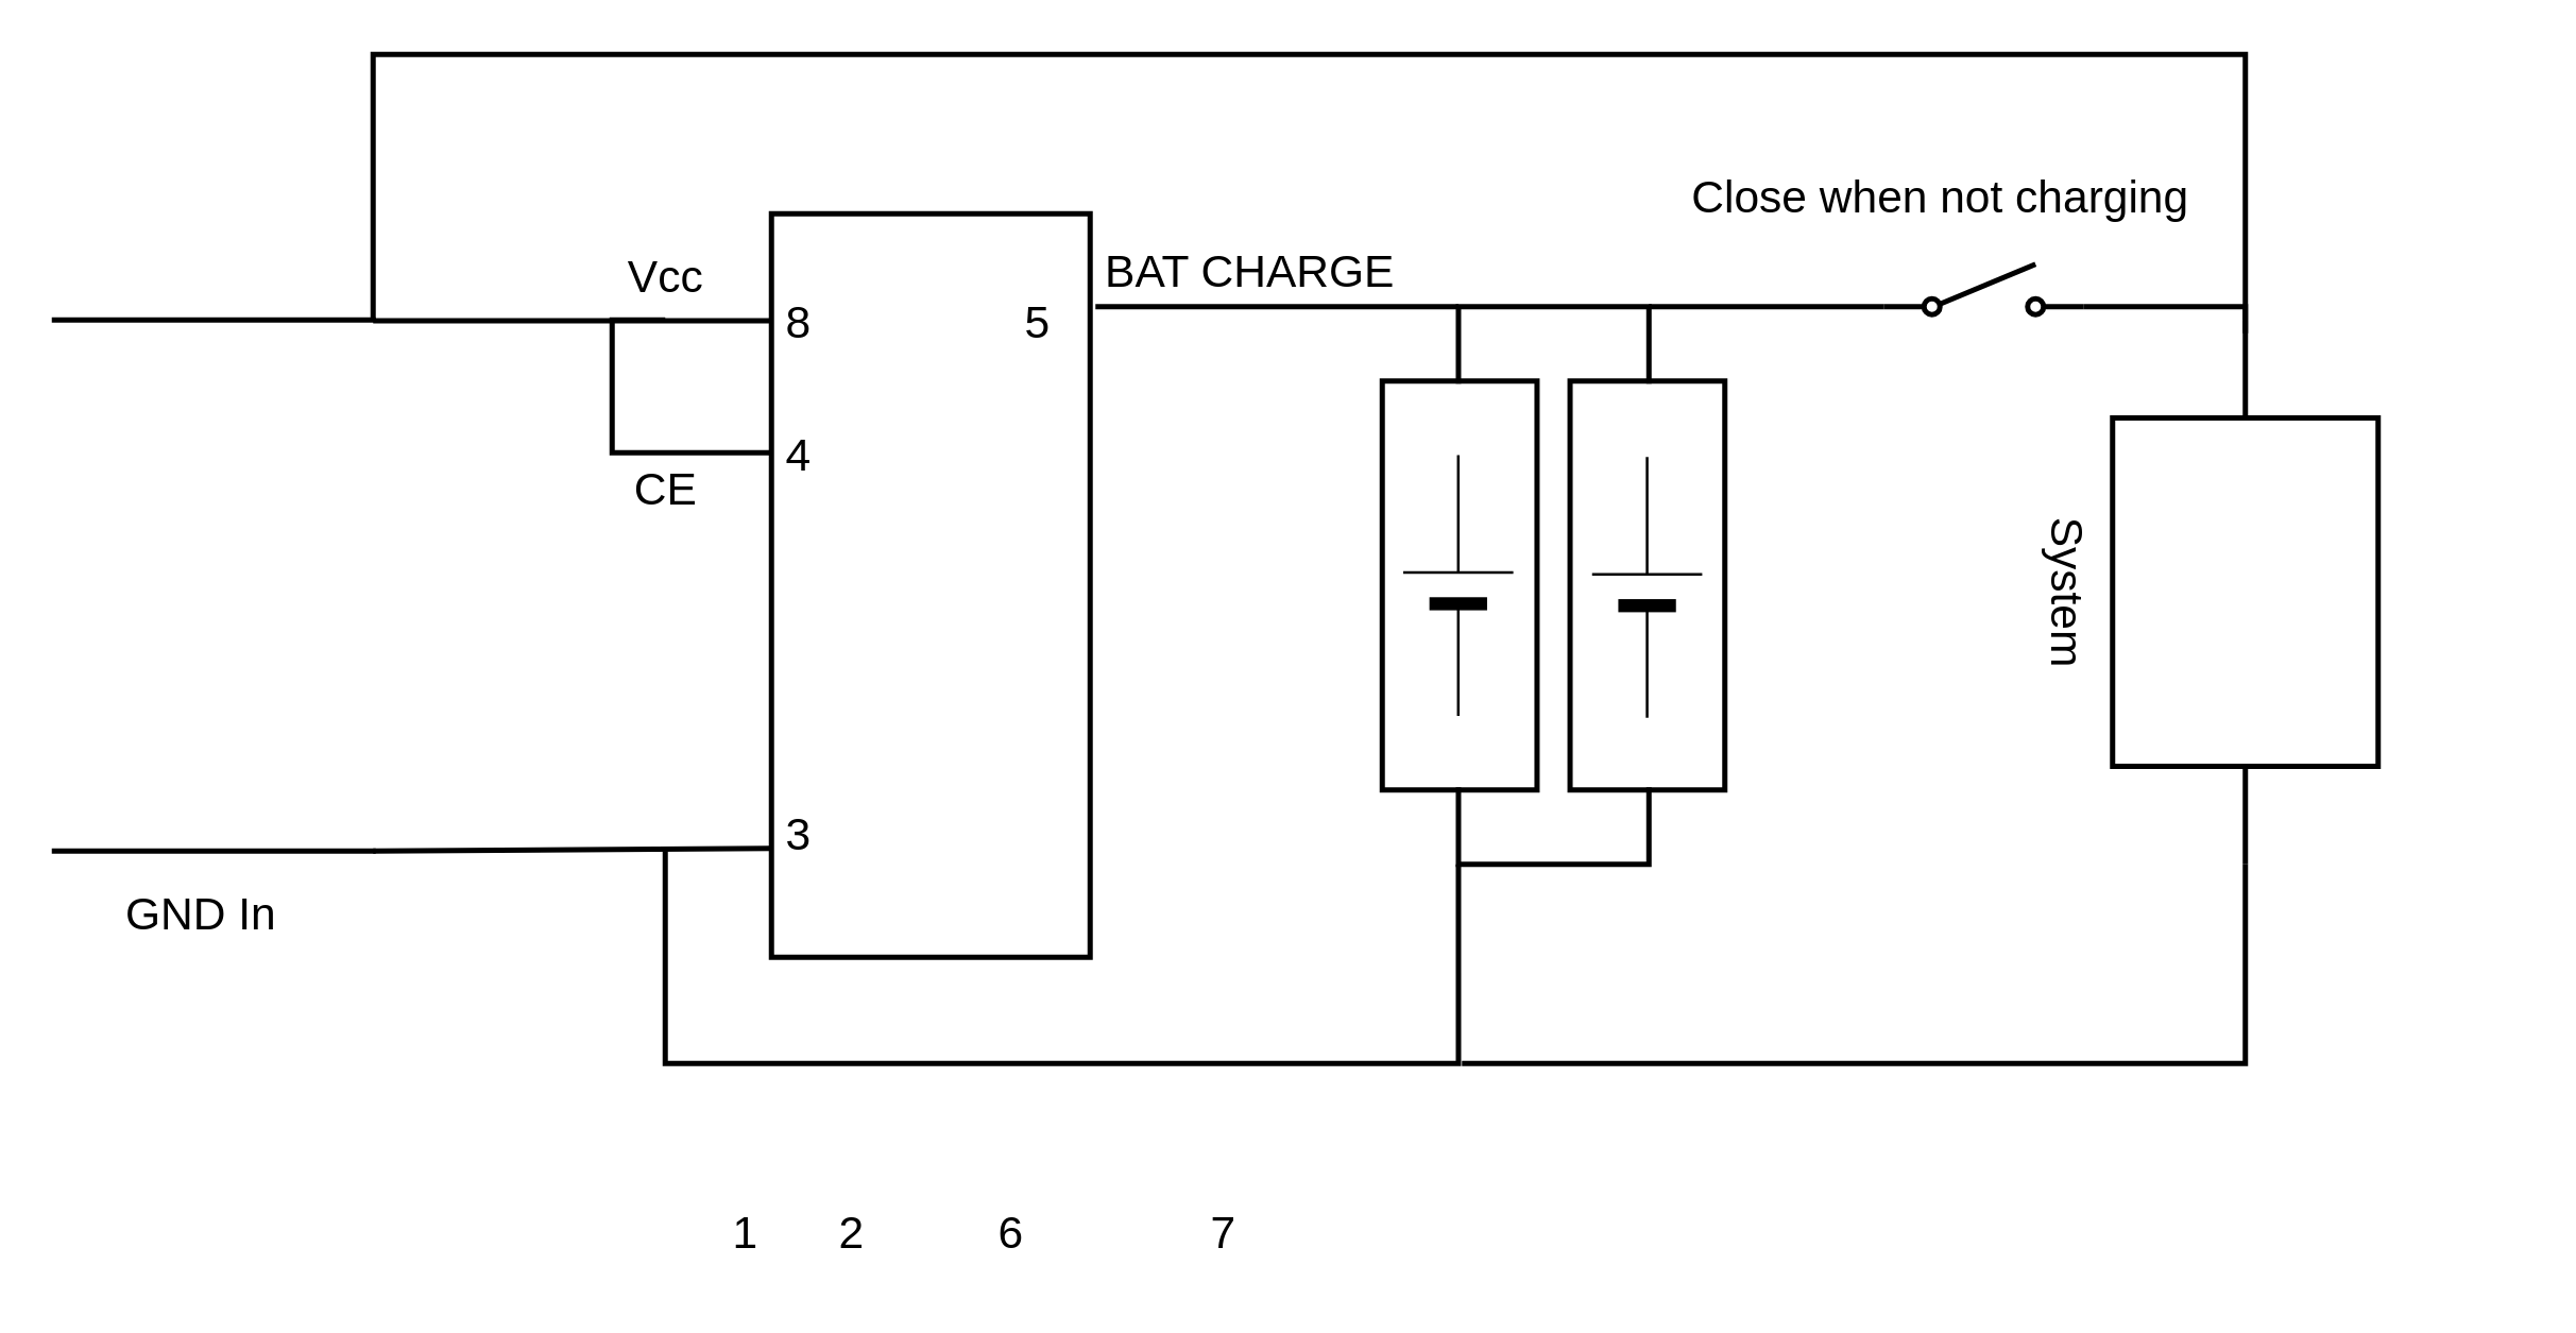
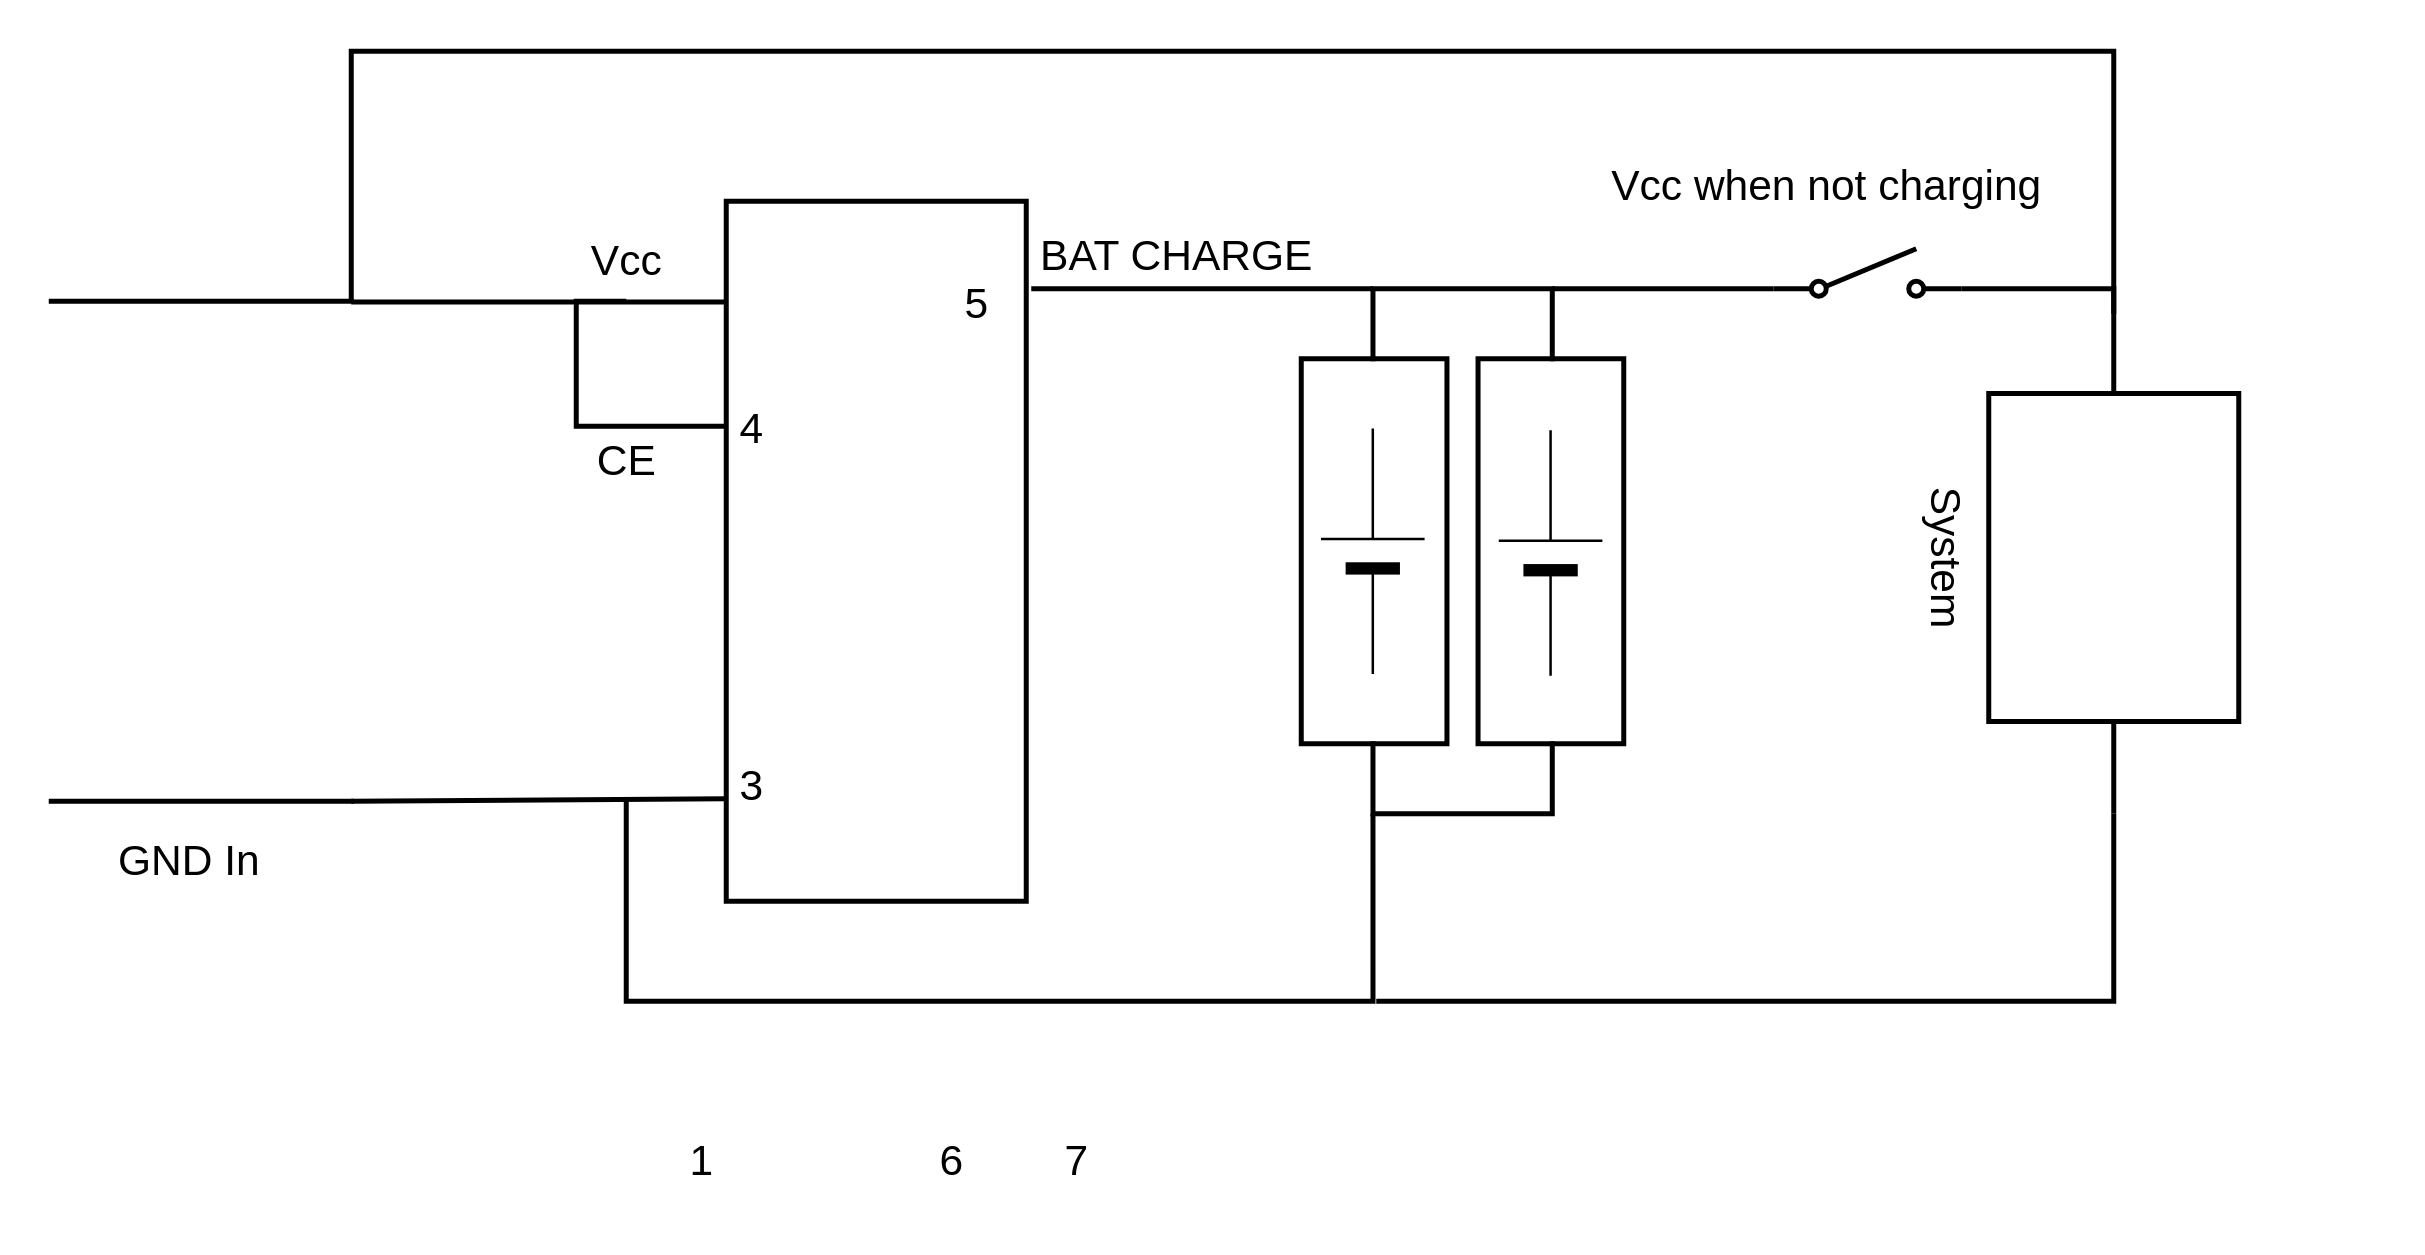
  <mxCell id="0" />
  <mxCell id="1" parent="0" />
  <mxCell id="2" style="edgeStyle=orthogonalEdgeStyle;rounded=0;jumpStyle=arc;orthogonalLoop=1;jettySize=auto;html=1;fontSize=17;endArrow=none;endFill=0;strokeColor=default;strokeWidth=2;" edge="1" parent="1" source="3"><mxGeometry relative="1" as="geometry"><mxPoint x="250" y="120" as="targetPoint" /><Array as="points"><mxPoint x="230" y="170" /><mxPoint x="230" y="120" /></Array></mxGeometry></mxCell>
  <mxCell id="3" value="" style="rounded=0;whiteSpace=wrap;html=1;fontSize=17;strokeWidth=2;" vertex="1" parent="1"><mxGeometry x="290" y="80" width="120" height="280" as="geometry" /></mxCell>
  <mxCell id="4" style="edgeStyle=orthogonalEdgeStyle;rounded=0;jumpStyle=arc;orthogonalLoop=1;jettySize=auto;html=1;exitX=1;exitY=0;exitDx=0;exitDy=0;fontSize=17;endArrow=none;endFill=0;strokeColor=default;strokeWidth=2;entryX=0.001;entryY=0.144;entryDx=0;entryDy=0;entryPerimeter=0;" edge="1" parent="1" source="6" target="3"><mxGeometry relative="1" as="geometry"><mxPoint x="286" y="120" as="targetPoint" /><Array as="points"><mxPoint x="290" y="120" /></Array></mxGeometry></mxCell>
  <mxCell id="5" style="edgeStyle=orthogonalEdgeStyle;rounded=0;jumpStyle=arc;orthogonalLoop=1;jettySize=auto;html=1;fontSize=17;endArrow=none;endFill=0;strokeColor=default;strokeWidth=2;exitX=1;exitY=1;exitDx=0;exitDy=0;" edge="1" parent="1" source="6"><mxGeometry relative="1" as="geometry"><mxPoint x="290" y="319" as="targetPoint" /><Array as="points"><mxPoint x="190" y="319" /></Array></mxGeometry></mxCell>
  <mxCell id="6" value="" style="shape=partialRectangle;whiteSpace=wrap;html=1;left=0;right=0;fillColor=none;fontSize=17;strokeWidth=2;" vertex="1" parent="1"><mxGeometry x="20" y="120" width="120" height="200" as="geometry" /></mxCell>
  <mxCell id="7" value="GND In" style="text;html=1;align=center;verticalAlign=middle;resizable=0;points=[];autosize=1;strokeColor=none;fillColor=none;fontSize=17;" vertex="1" parent="1"><mxGeometry x="40" y="330" width="70" height="30" as="geometry" /></mxCell>
  <mxCell id="8" value="Vcc" style="text;html=1;align=center;verticalAlign=middle;resizable=0;points=[];autosize=1;strokeColor=none;fillColor=none;fontSize=17;" vertex="1" parent="1"><mxGeometry x="230" y="90" width="40" height="30" as="geometry" /></mxCell>
  <mxCell id="9" value="CE" style="text;html=1;align=center;verticalAlign=middle;resizable=0;points=[];autosize=1;strokeColor=none;fillColor=none;fontSize=17;" vertex="1" parent="1"><mxGeometry x="230" y="170" width="40" height="30" as="geometry" /></mxCell>
- <mxCell id="10" value="8" style="text;html=1;align=center;verticalAlign=middle;resizable=0;points=[];autosize=1;strokeColor=none;fillColor=none;fontSize=17;" vertex="1" parent="1"><mxGeometry x="290" y="107" width="20" height="30" as="geometry" /></mxCell>
  <mxCell id="11" value="4" style="text;html=1;align=center;verticalAlign=middle;resizable=0;points=[];autosize=1;strokeColor=none;fillColor=none;fontSize=17;" vertex="1" parent="1"><mxGeometry x="290" y="157" width="20" height="30" as="geometry" /></mxCell>
  <mxCell id="12" value="3" style="text;html=1;align=center;verticalAlign=middle;resizable=0;points=[];autosize=1;strokeColor=none;fillColor=none;fontSize=17;" vertex="1" parent="1"><mxGeometry x="290" y="300" width="20" height="30" as="geometry" /></mxCell>
  <mxCell id="13" value="1" style="text;html=1;align=center;verticalAlign=middle;resizable=0;points=[];autosize=1;strokeColor=none;fillColor=none;fontSize=17;" vertex="1" parent="1"><mxGeometry x="270" y="450" width="20" height="30" as="geometry" /></mxCell>
- <mxCell id="14" value="2" style="text;html=1;align=center;verticalAlign=middle;resizable=0;points=[];autosize=1;strokeColor=none;fillColor=none;fontSize=17;" vertex="1" parent="1"><mxGeometry x="310" y="450" width="20" height="30" as="geometry" /></mxCell>
  <mxCell id="15" value="5" style="text;html=1;align=center;verticalAlign=middle;resizable=0;points=[];autosize=1;strokeColor=none;fillColor=none;fontSize=17;" vertex="1" parent="1"><mxGeometry x="380" y="107" width="20" height="30" as="geometry" /></mxCell>
  <mxCell id="16" value="6" style="text;html=1;align=center;verticalAlign=middle;resizable=0;points=[];autosize=1;strokeColor=none;fillColor=none;fontSize=17;" vertex="1" parent="1"><mxGeometry x="370" y="450" width="20" height="30" as="geometry" /></mxCell>
- <mxCell id="17" value="7" style="text;html=1;align=center;verticalAlign=middle;resizable=0;points=[];autosize=1;strokeColor=none;fillColor=none;fontSize=17;" vertex="1" parent="1"><mxGeometry x="450" y="450" width="20" height="30" as="geometry" /></mxCell>
+ <mxCell id="17" value="7" style="text;html=1;align=center;verticalAlign=middle;resizable=0;points=[];autosize=1;strokeColor=none;fillColor=none;fontSize=17;" vertex="1" parent="1"><mxGeometry x="420" y="450" width="20" height="30" as="geometry" /></mxCell>
  <mxCell id="18" style="edgeStyle=orthogonalEdgeStyle;rounded=0;jumpStyle=arc;orthogonalLoop=1;jettySize=auto;html=1;fontSize=17;endArrow=none;endFill=0;strokeColor=default;strokeWidth=2;exitX=1;exitY=1;exitDx=0;exitDy=0;" edge="1" parent="1" source="32"><mxGeometry relative="1" as="geometry"><mxPoint x="412" y="115" as="targetPoint" /><Array as="points"><mxPoint x="412" y="115" /></Array></mxGeometry></mxCell>
  <mxCell id="19" style="edgeStyle=orthogonalEdgeStyle;rounded=0;jumpStyle=arc;orthogonalLoop=1;jettySize=auto;html=1;exitX=0;exitY=1;exitDx=0;exitDy=0;fontSize=17;endArrow=none;endFill=0;strokeColor=default;strokeWidth=2;" edge="1" parent="1" source="31"><mxGeometry relative="1" as="geometry"><mxPoint x="250" y="320" as="targetPoint" /><Array as="points"><mxPoint x="549" y="400" /><mxPoint x="250" y="400" /></Array></mxGeometry></mxCell>
  <mxCell id="20" value="" style="group" vertex="1" connectable="0" parent="1"><mxGeometry x="520" y="115" width="148.81" height="210" as="geometry" /></mxCell>
  <mxCell id="21" value="" style="group" vertex="1" connectable="0" parent="20"><mxGeometry y="28" width="101.7" height="154" as="geometry" /></mxCell>
  <mxCell id="22" value="" style="shape=table;startSize=0;container=1;collapsible=0;childLayout=tableLayout;shadow=0;sketch=0;fontSize=17;strokeWidth=2;" vertex="1" parent="21"><mxGeometry width="58.276" height="154" as="geometry" /></mxCell>
  <mxCell id="23" value="" style="shape=partialRectangle;collapsible=0;dropTarget=0;pointerEvents=0;fillColor=none;top=0;left=0;bottom=0;right=0;points=[[0,0.5],[1,0.5]];portConstraint=eastwest;shadow=0;sketch=0;fontSize=17;strokeWidth=2;" vertex="1" parent="22"><mxGeometry width="58.276" height="154" as="geometry" /></mxCell>
  <mxCell id="24" value="" style="shape=partialRectangle;html=1;whiteSpace=wrap;connectable=0;overflow=hidden;fillColor=none;top=0;left=0;bottom=0;right=0;pointerEvents=1;shadow=0;sketch=0;fontSize=17;strokeWidth=2;" vertex="1" parent="23"><mxGeometry width="58" height="154" as="geometry"><mxRectangle width="58" height="154" as="alternateBounds" /></mxGeometry></mxCell>
  <mxCell id="25" value="" style="verticalLabelPosition=bottom;shadow=0;dashed=0;align=center;fillColor=#000000;html=1;verticalAlign=top;strokeWidth=1;shape=mxgraph.electrical.miscellaneous.monocell_battery;fontSize=17;rotation=-90;sketch=0;" vertex="1" parent="21"><mxGeometry x="-20.47" y="56.27" width="98.17" height="41.45" as="geometry" /></mxCell>
  <mxCell id="26" value="" style="group" vertex="1" connectable="0" parent="20"><mxGeometry x="70.724" y="28" width="78.086" height="154" as="geometry" /></mxCell>
  <mxCell id="27" value="" style="shape=table;startSize=0;container=1;collapsible=0;childLayout=tableLayout;shadow=0;sketch=0;fontSize=17;strokeWidth=2;" vertex="1" parent="26"><mxGeometry width="58.276" height="154" as="geometry" /></mxCell>
  <mxCell id="28" value="" style="shape=partialRectangle;collapsible=0;dropTarget=0;pointerEvents=0;fillColor=none;top=0;left=0;bottom=0;right=0;points=[[0,0.5],[1,0.5]];portConstraint=eastwest;shadow=0;sketch=0;fontSize=17;strokeWidth=2;" vertex="1" parent="27"><mxGeometry width="58.276" height="154" as="geometry" /></mxCell>
  <mxCell id="29" value="" style="shape=partialRectangle;html=1;whiteSpace=wrap;connectable=0;overflow=hidden;fillColor=none;top=0;left=0;bottom=0;right=0;pointerEvents=1;shadow=0;sketch=0;fontSize=17;strokeWidth=2;" vertex="1" parent="28"><mxGeometry width="58" height="154" as="geometry"><mxRectangle width="58" height="154" as="alternateBounds" /></mxGeometry></mxCell>
  <mxCell id="30" value="" style="verticalLabelPosition=bottom;shadow=0;dashed=0;align=center;fillColor=#000000;html=1;verticalAlign=top;strokeWidth=1;shape=mxgraph.electrical.miscellaneous.monocell_battery;fontSize=17;rotation=-90;sketch=0;" vertex="1" parent="26"><mxGeometry x="-20.084" y="57" width="98.17" height="41.45" as="geometry" /></mxCell>
  <mxCell id="31" value="" style="shape=partialRectangle;whiteSpace=wrap;html=1;bottom=1;right=1;left=1;top=0;fillColor=none;routingCenterX=-0.5;shadow=0;sketch=0;fontSize=17;strokeWidth=2;" vertex="1" parent="20"><mxGeometry x="28.69" y="182" width="71.724" height="28" as="geometry" /></mxCell>
  <mxCell id="32" value="" style="shape=partialRectangle;whiteSpace=wrap;html=1;bottom=1;right=1;left=1;top=0;fillColor=none;routingCenterX=-0.5;shadow=0;sketch=0;fontSize=17;strokeWidth=2;rotation=-180;" vertex="1" parent="20"><mxGeometry x="28.69" width="71.724" height="28" as="geometry" /></mxCell>
  <mxCell id="33" value="BAT CHARGE" style="text;html=1;align=center;verticalAlign=middle;resizable=0;points=[];autosize=1;strokeColor=none;fillColor=none;fontSize=17;" vertex="1" parent="1"><mxGeometry x="410" y="88" width="120" height="30" as="geometry" /></mxCell>
  <mxCell id="34" style="edgeStyle=orthogonalEdgeStyle;rounded=0;jumpStyle=arc;orthogonalLoop=1;jettySize=auto;html=1;entryX=1;entryY=0;entryDx=0;entryDy=0;fontSize=17;endArrow=none;endFill=0;strokeColor=default;strokeWidth=2;" edge="1" parent="1" source="36" target="6"><mxGeometry relative="1" as="geometry"><Array as="points"><mxPoint x="845" y="20" /><mxPoint x="140" y="20" /></Array></mxGeometry></mxCell>
  <mxCell id="35" style="edgeStyle=orthogonalEdgeStyle;rounded=0;jumpStyle=arc;orthogonalLoop=1;jettySize=auto;html=1;fontSize=17;endArrow=none;endFill=0;strokeColor=default;strokeWidth=2;" edge="1" parent="1" source="36"><mxGeometry relative="1" as="geometry"><mxPoint x="550" y="400" as="targetPoint" /><Array as="points"><mxPoint x="845" y="400" /></Array></mxGeometry></mxCell>
  <mxCell id="36" value="System" style="pointerEvents=1;verticalLabelPosition=bottom;shadow=0;dashed=0;align=center;html=1;verticalAlign=top;shape=mxgraph.electrical.resistors.resistor_1;sketch=0;fontSize=17;strokeWidth=2;rotation=90;" vertex="1" parent="1"><mxGeometry x="742.5" y="172.5" width="205" height="100" as="geometry" /></mxCell>
  <mxCell id="37" style="edgeStyle=orthogonalEdgeStyle;rounded=0;jumpStyle=arc;orthogonalLoop=1;jettySize=auto;html=1;entryX=0;entryY=1;entryDx=0;entryDy=0;fontSize=17;endArrow=none;endFill=0;strokeColor=default;strokeWidth=2;" edge="1" parent="1" source="39" target="32"><mxGeometry relative="1" as="geometry"><Array as="points"><mxPoint x="690" y="115" /><mxPoint x="690" y="115" /></Array></mxGeometry></mxCell>
  <mxCell id="38" style="edgeStyle=orthogonalEdgeStyle;rounded=0;jumpStyle=arc;orthogonalLoop=1;jettySize=auto;html=1;fontSize=17;endArrow=none;endFill=0;strokeColor=default;strokeWidth=2;entryX=0;entryY=0.5;entryDx=0;entryDy=0;entryPerimeter=0;exitX=1;exitY=0.84;exitDx=0;exitDy=0;exitPerimeter=0;" edge="1" parent="1" source="39"><mxGeometry relative="1" as="geometry"><mxPoint x="845" y="125" as="targetPoint" /><mxPoint x="784" y="119.96" as="sourcePoint" /><Array as="points"><mxPoint x="845" y="115" /></Array></mxGeometry></mxCell>
  <mxCell id="39" value="" style="pointerEvents=1;verticalLabelPosition=bottom;shadow=0;dashed=0;align=center;html=1;verticalAlign=top;shape=mxgraph.electrical.electro-mechanical.simple_switch;sketch=0;fontSize=17;strokeWidth=2;" vertex="1" parent="1"><mxGeometry x="709" y="99" width="75" height="19" as="geometry" /></mxCell>
- <mxCell id="40" value="Close when not charging" style="text;html=1;align=center;verticalAlign=middle;resizable=0;points=[];autosize=1;strokeColor=none;fillColor=none;fontSize=17;" vertex="1" parent="1"><mxGeometry x="630" y="60" width="200" height="30" as="geometry" /></mxCell>
+ <mxCell id="40" value="Vcc when not charging" style="text;html=1;align=center;verticalAlign=middle;resizable=0;points=[];autosize=1;strokeColor=none;fillColor=none;fontSize=17;" vertex="1" parent="1"><mxGeometry x="630" y="60" width="200" height="30" as="geometry" /></mxCell>
